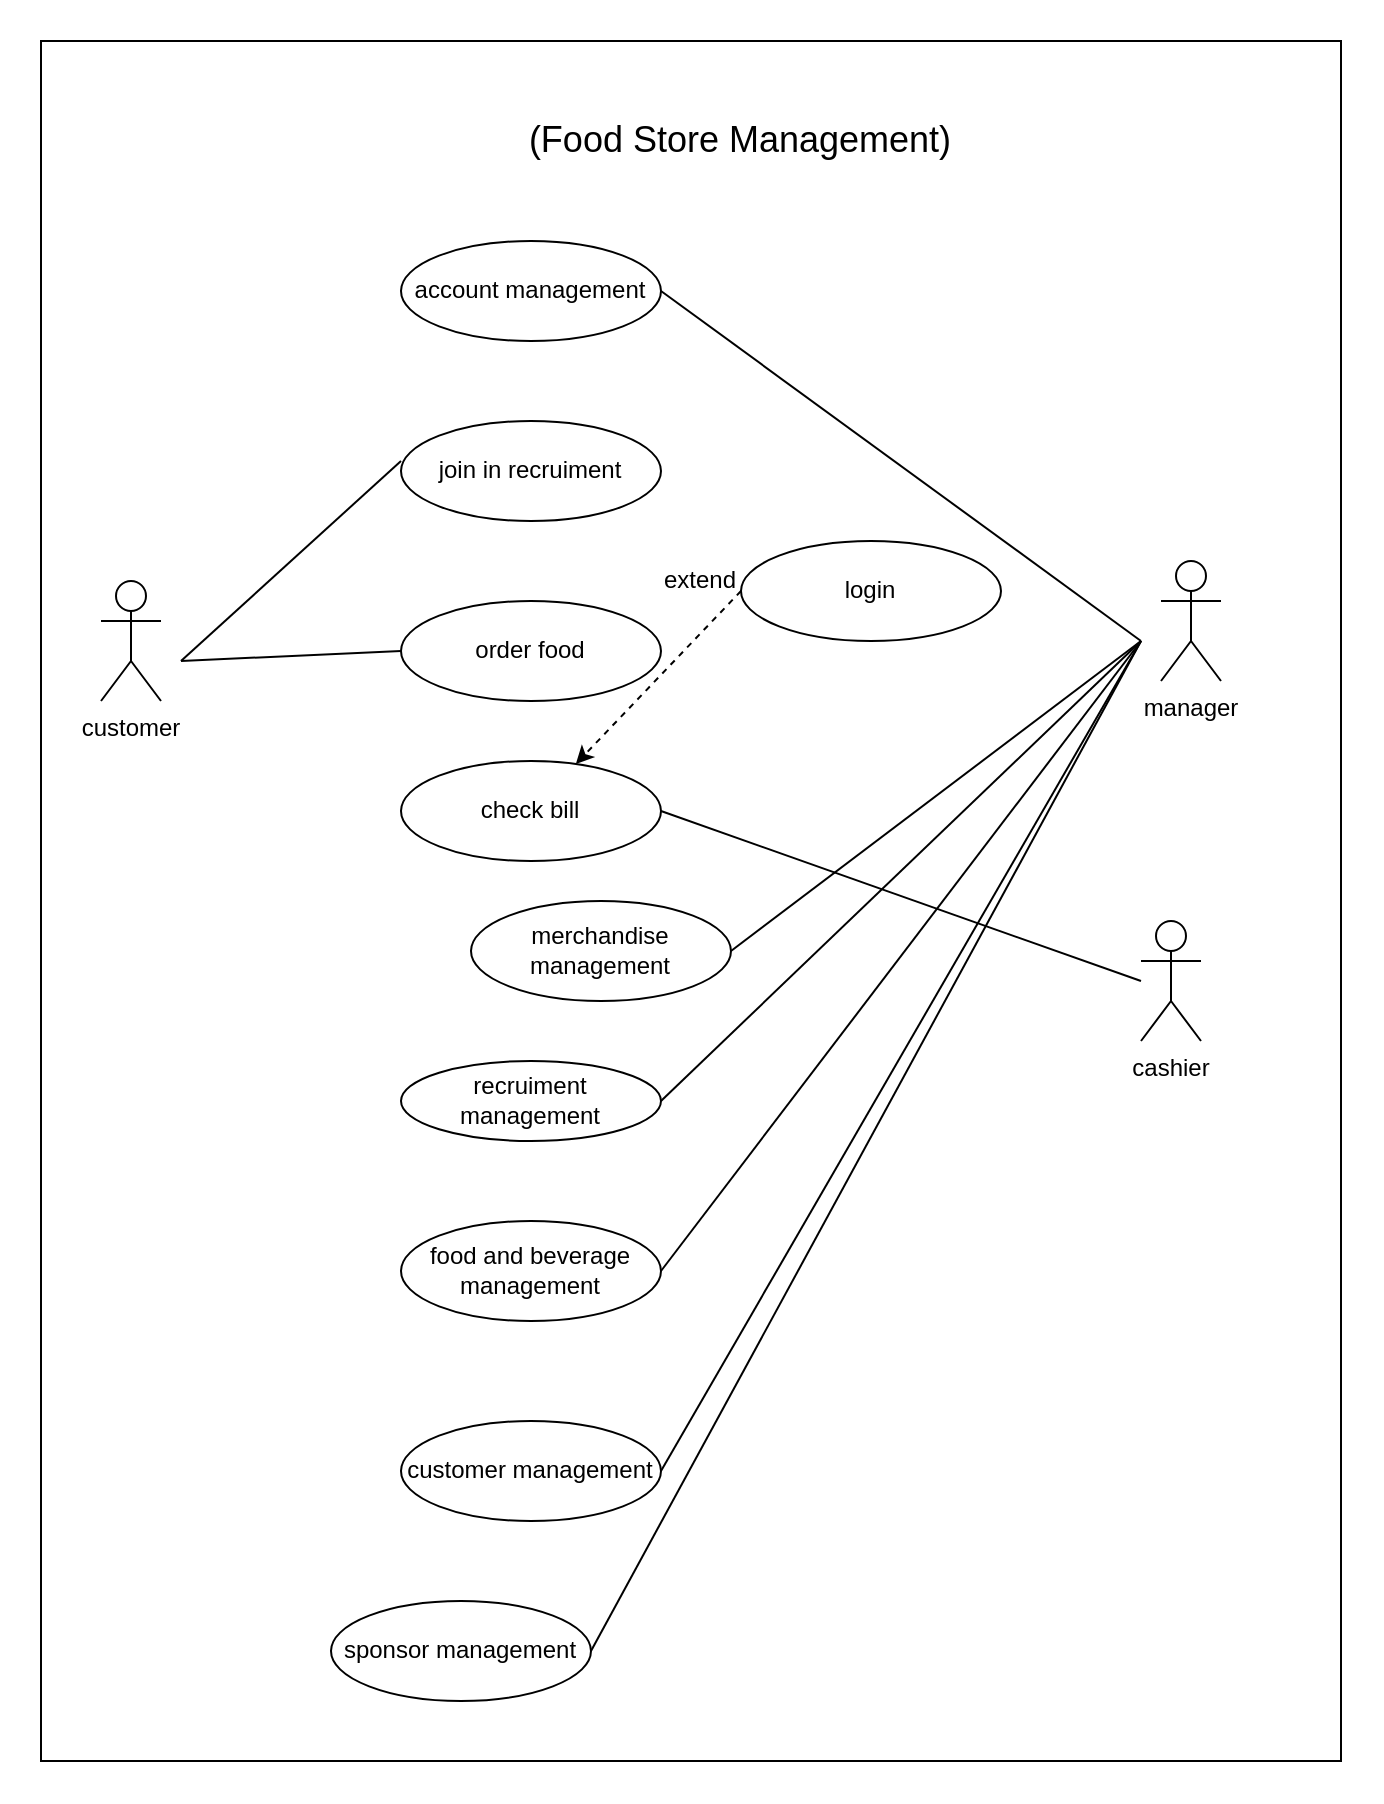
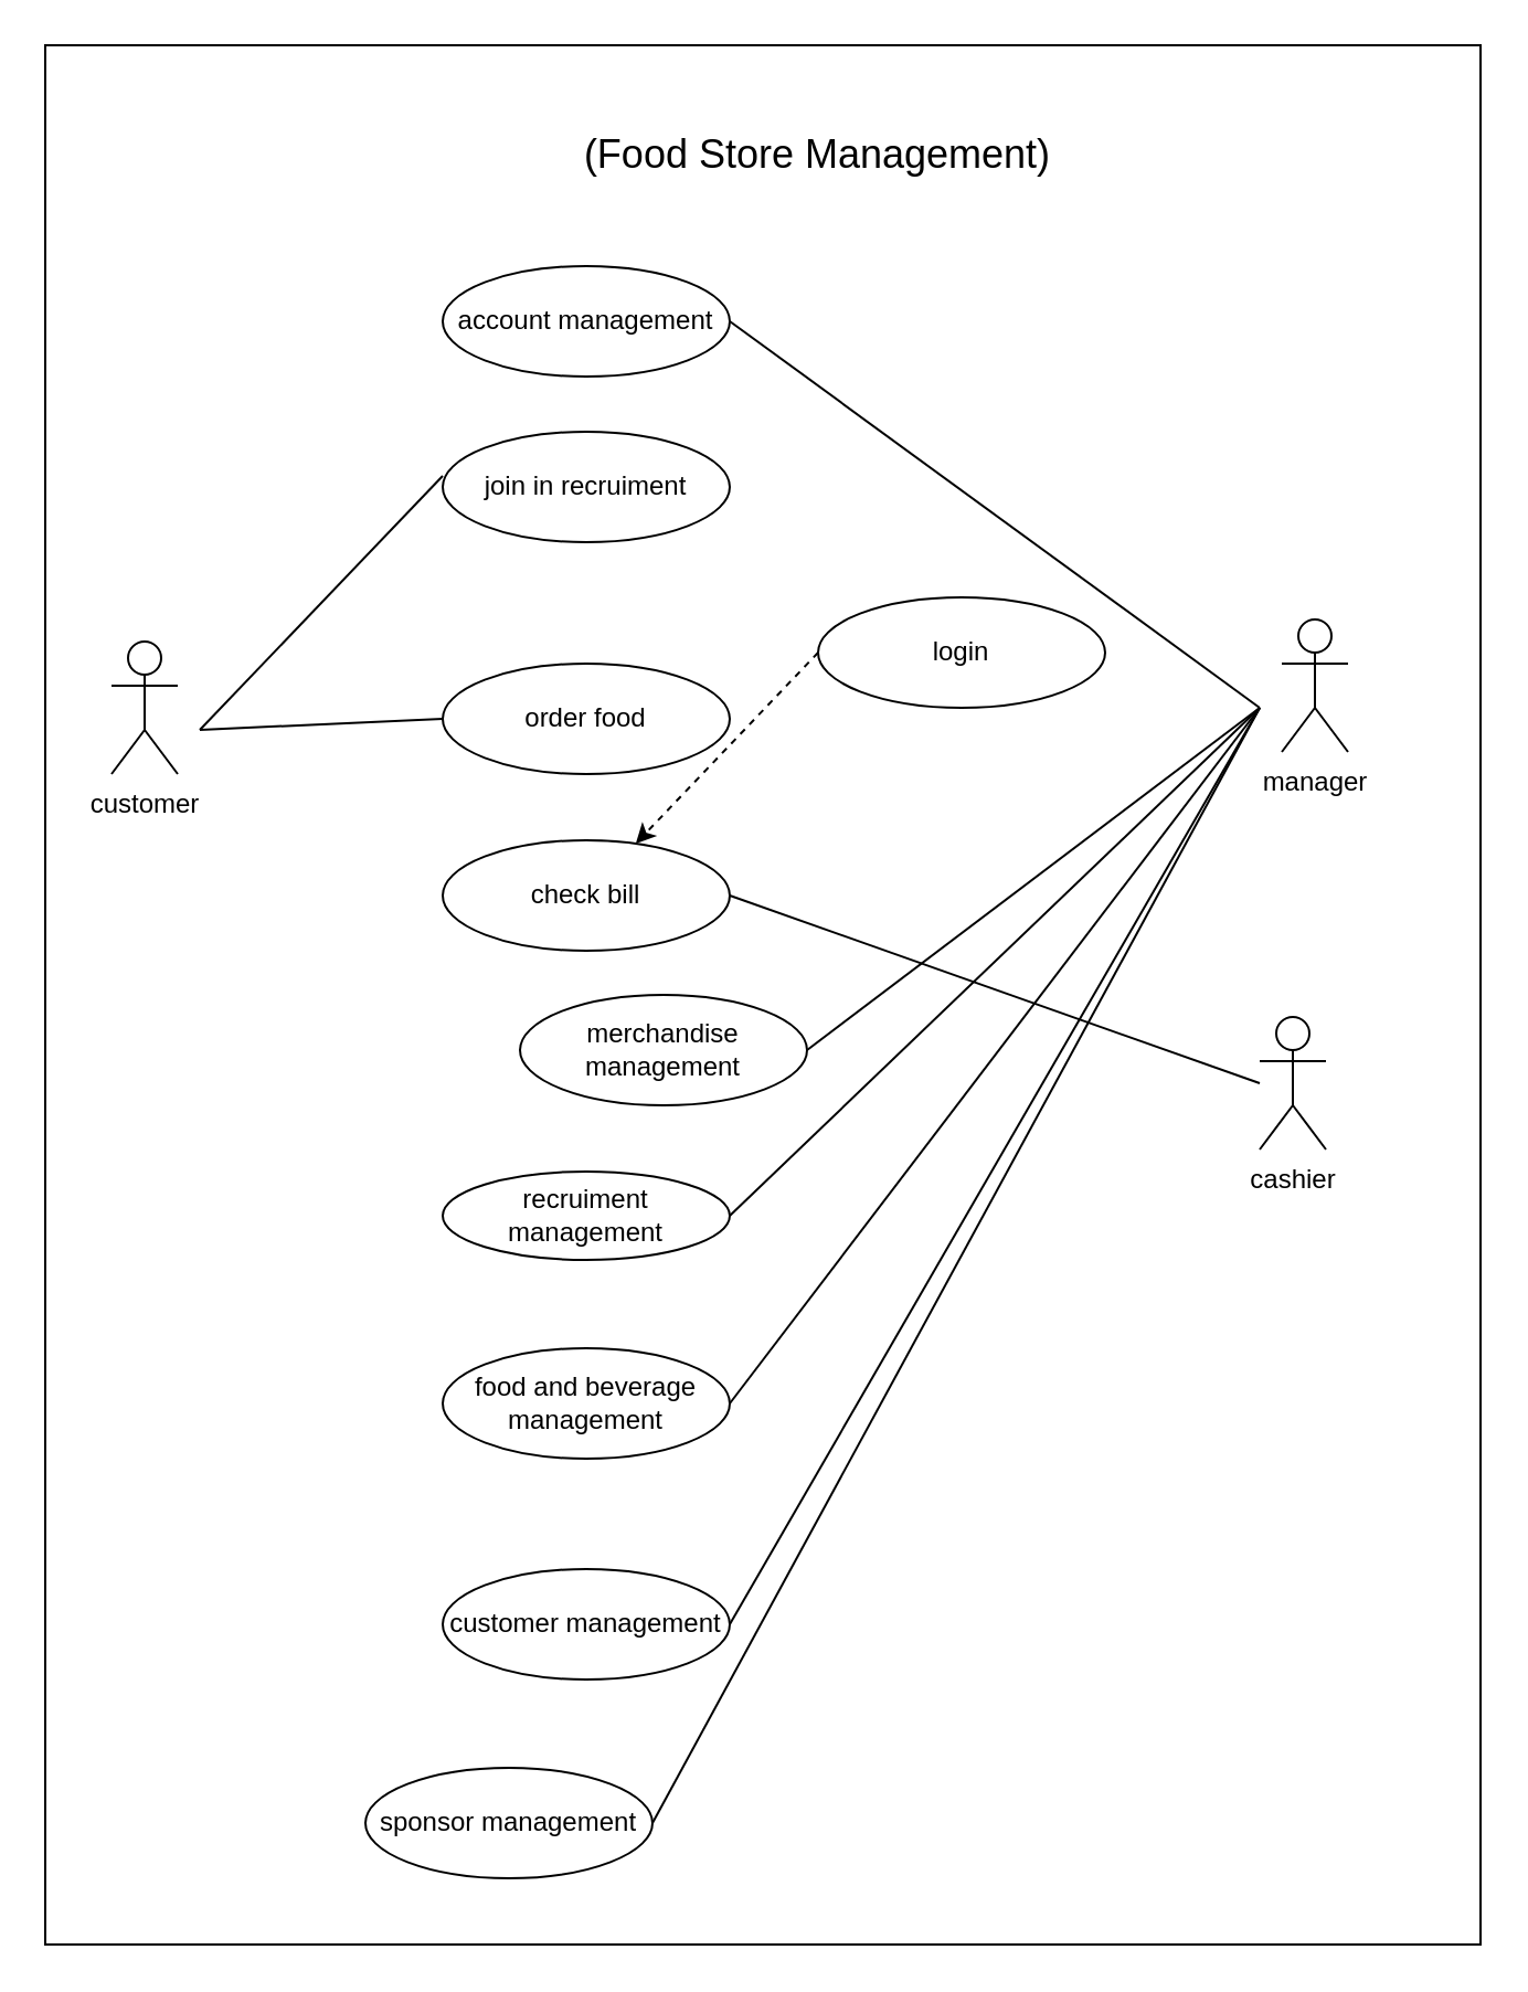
  <mxCell id="0" />
  <mxCell id="1" parent="0" />
  <mxCell id="2" value="" style="rounded=0;whiteSpace=wrap;html=1;movable=1;resizable=1;rotatable=1;deletable=1;editable=1;connectable=1;" parent="1" vertex="1"><mxGeometry x="20" y="20" width="650" height="860" as="geometry" /></mxCell>
  <mxCell id="3" value="customer" style="shape=umlActor;verticalLabelPosition=bottom;verticalAlign=top;html=1;outlineConnect=0;" parent="1" vertex="1"><mxGeometry x="50" y="290" width="30" height="60" as="geometry" /></mxCell>
  <mxCell id="4" value="account management" style="ellipse;whiteSpace=wrap;html=1;" parent="1" vertex="1"><mxGeometry x="200" y="120" width="130" height="50" as="geometry" /></mxCell>
- <mxCell id="5" value="join in recruiment" style="ellipse;whiteSpace=wrap;html=1;" parent="1" vertex="1"><mxGeometry x="200" y="210" width="130" height="50" as="geometry" /></mxCell>
+ <mxCell id="5" value="join in recruiment" style="ellipse;whiteSpace=wrap;html=1;" parent="1" vertex="1"><mxGeometry x="200" y="195" width="130" height="50" as="geometry" /></mxCell>
  <mxCell id="6" value="order food" style="ellipse;whiteSpace=wrap;html=1;" parent="1" vertex="1"><mxGeometry x="200" y="300" width="130" height="50" as="geometry" /></mxCell>
  <mxCell id="7" value="merchandise management" style="ellipse;whiteSpace=wrap;html=1;" parent="1" vertex="1"><mxGeometry x="235" y="450" width="130" height="50" as="geometry" /></mxCell>
  <mxCell id="8" value="recruiment management" style="ellipse;whiteSpace=wrap;html=1;" parent="1" vertex="1"><mxGeometry x="200" y="530" width="130" height="40" as="geometry" /></mxCell>
  <mxCell id="9" value="manager" style="shape=umlActor;verticalLabelPosition=bottom;verticalAlign=top;html=1;outlineConnect=0;" parent="1" vertex="1"><mxGeometry x="580" y="280" width="30" height="60" as="geometry" /></mxCell>
  <mxCell id="10" value="" style="endArrow=none;html=1;entryX=0;entryY=0.4;entryDx=0;entryDy=0;entryPerimeter=0;" parent="1" target="5" edge="1"><mxGeometry width="50" height="50" relative="1" as="geometry"><mxPoint x="90" y="330" as="sourcePoint" /><mxPoint x="209.22" y="150.2" as="targetPoint" /></mxGeometry></mxCell>
  <mxCell id="11" value="" style="endArrow=none;html=1;entryX=0;entryY=0.5;entryDx=0;entryDy=0;" parent="1" target="6" edge="1"><mxGeometry width="50" height="50" relative="1" as="geometry"><mxPoint x="90" y="330" as="sourcePoint" /><mxPoint x="210" y="240" as="targetPoint" /></mxGeometry></mxCell>
  <mxCell id="12" value="" style="endArrow=none;html=1;exitX=1;exitY=0.5;exitDx=0;exitDy=0;" parent="1" source="7" edge="1"><mxGeometry width="50" height="50" relative="1" as="geometry"><mxPoint x="400" y="340" as="sourcePoint" /><mxPoint x="570" y="320" as="targetPoint" /></mxGeometry></mxCell>
  <mxCell id="13" value="" style="endArrow=none;html=1;exitX=1;exitY=0.5;exitDx=0;exitDy=0;" parent="1" edge="1" source="8"><mxGeometry width="50" height="50" relative="1" as="geometry"><mxPoint x="420" y="505" as="sourcePoint" /><mxPoint x="570" y="320" as="targetPoint" /></mxGeometry></mxCell>
  <mxCell id="14" value="" style="endArrow=none;html=1;entryX=1;entryY=0.5;entryDx=0;entryDy=0;" parent="1" target="4" edge="1"><mxGeometry width="50" height="50" relative="1" as="geometry"><mxPoint x="570" y="320" as="sourcePoint" /><mxPoint x="450" y="290" as="targetPoint" /></mxGeometry></mxCell>
  <mxCell id="15" value="&lt;font style=&quot;font-size: 18px&quot;&gt;(Food Store Management)&lt;/font&gt;" style="text;html=1;strokeColor=none;fillColor=none;align=center;verticalAlign=middle;whiteSpace=wrap;rounded=0;" parent="1" vertex="1"><mxGeometry x="250" y="60" width="240" height="20" as="geometry" /></mxCell>
  <mxCell id="16" value="check bill" style="ellipse;whiteSpace=wrap;html=1;" vertex="1" parent="1"><mxGeometry x="200" y="380" width="130" height="50" as="geometry" /></mxCell>
  <mxCell id="17" value="food and beverage management" style="ellipse;whiteSpace=wrap;html=1;" vertex="1" parent="1"><mxGeometry x="200" y="610" width="130" height="50" as="geometry" /></mxCell>
  <mxCell id="18" value="" style="endArrow=none;html=1;exitX=1;exitY=0.5;exitDx=0;exitDy=0;" edge="1" parent="1" source="17"><mxGeometry width="50" height="50" relative="1" as="geometry"><mxPoint x="350" y="570" as="sourcePoint" /><mxPoint x="570" y="320" as="targetPoint" /></mxGeometry></mxCell>
  <mxCell id="19" value="cashier" style="shape=umlActor;verticalLabelPosition=bottom;verticalAlign=top;html=1;outlineConnect=0;" vertex="1" parent="1"><mxGeometry x="570" y="460" width="30" height="60" as="geometry" /></mxCell>
  <mxCell id="20" value="" style="endArrow=none;html=1;exitX=1;exitY=0.5;exitDx=0;exitDy=0;" edge="1" parent="1" source="16"><mxGeometry width="50" height="50" relative="1" as="geometry"><mxPoint x="420" y="400" as="sourcePoint" /><mxPoint x="570" y="490" as="targetPoint" /></mxGeometry></mxCell>
  <mxCell id="21" value="login" style="ellipse;whiteSpace=wrap;html=1;" vertex="1" parent="1"><mxGeometry x="370" y="270" width="130" height="50" as="geometry" /></mxCell>
  <mxCell id="22" value="" style="endArrow=classic;html=1;exitX=0;exitY=0.5;exitDx=0;exitDy=0;dashed=1;" edge="1" parent="1" source="21" target="16"><mxGeometry width="50" height="50" relative="1" as="geometry"><mxPoint x="280" y="410" as="sourcePoint" /><mxPoint x="330" y="360" as="targetPoint" /></mxGeometry></mxCell>
- <mxCell id="23" value="extend" style="text;html=1;strokeColor=none;fillColor=none;align=center;verticalAlign=middle;whiteSpace=wrap;rounded=0;" vertex="1" parent="1"><mxGeometry x="330" y="280" width="40" height="20" as="geometry" /></mxCell>
  <mxCell id="24" value="customer management" style="ellipse;whiteSpace=wrap;html=1;" vertex="1" parent="1"><mxGeometry x="200" y="710" width="130" height="50" as="geometry" /></mxCell>
  <mxCell id="25" value="sponsor management" style="ellipse;whiteSpace=wrap;html=1;" vertex="1" parent="1"><mxGeometry x="165" y="800" width="130" height="50" as="geometry" /></mxCell>
  <mxCell id="26" value="" style="endArrow=none;html=1;exitX=1;exitY=0.5;exitDx=0;exitDy=0;" edge="1" parent="1" source="24"><mxGeometry width="50" height="50" relative="1" as="geometry"><mxPoint x="340" y="645" as="sourcePoint" /><mxPoint x="570" y="320" as="targetPoint" /></mxGeometry></mxCell>
  <mxCell id="27" value="" style="endArrow=none;html=1;exitX=1;exitY=0.5;exitDx=0;exitDy=0;" edge="1" parent="1" source="25"><mxGeometry width="50" height="50" relative="1" as="geometry"><mxPoint x="350" y="655" as="sourcePoint" /><mxPoint x="570" y="320" as="targetPoint" /></mxGeometry></mxCell>
